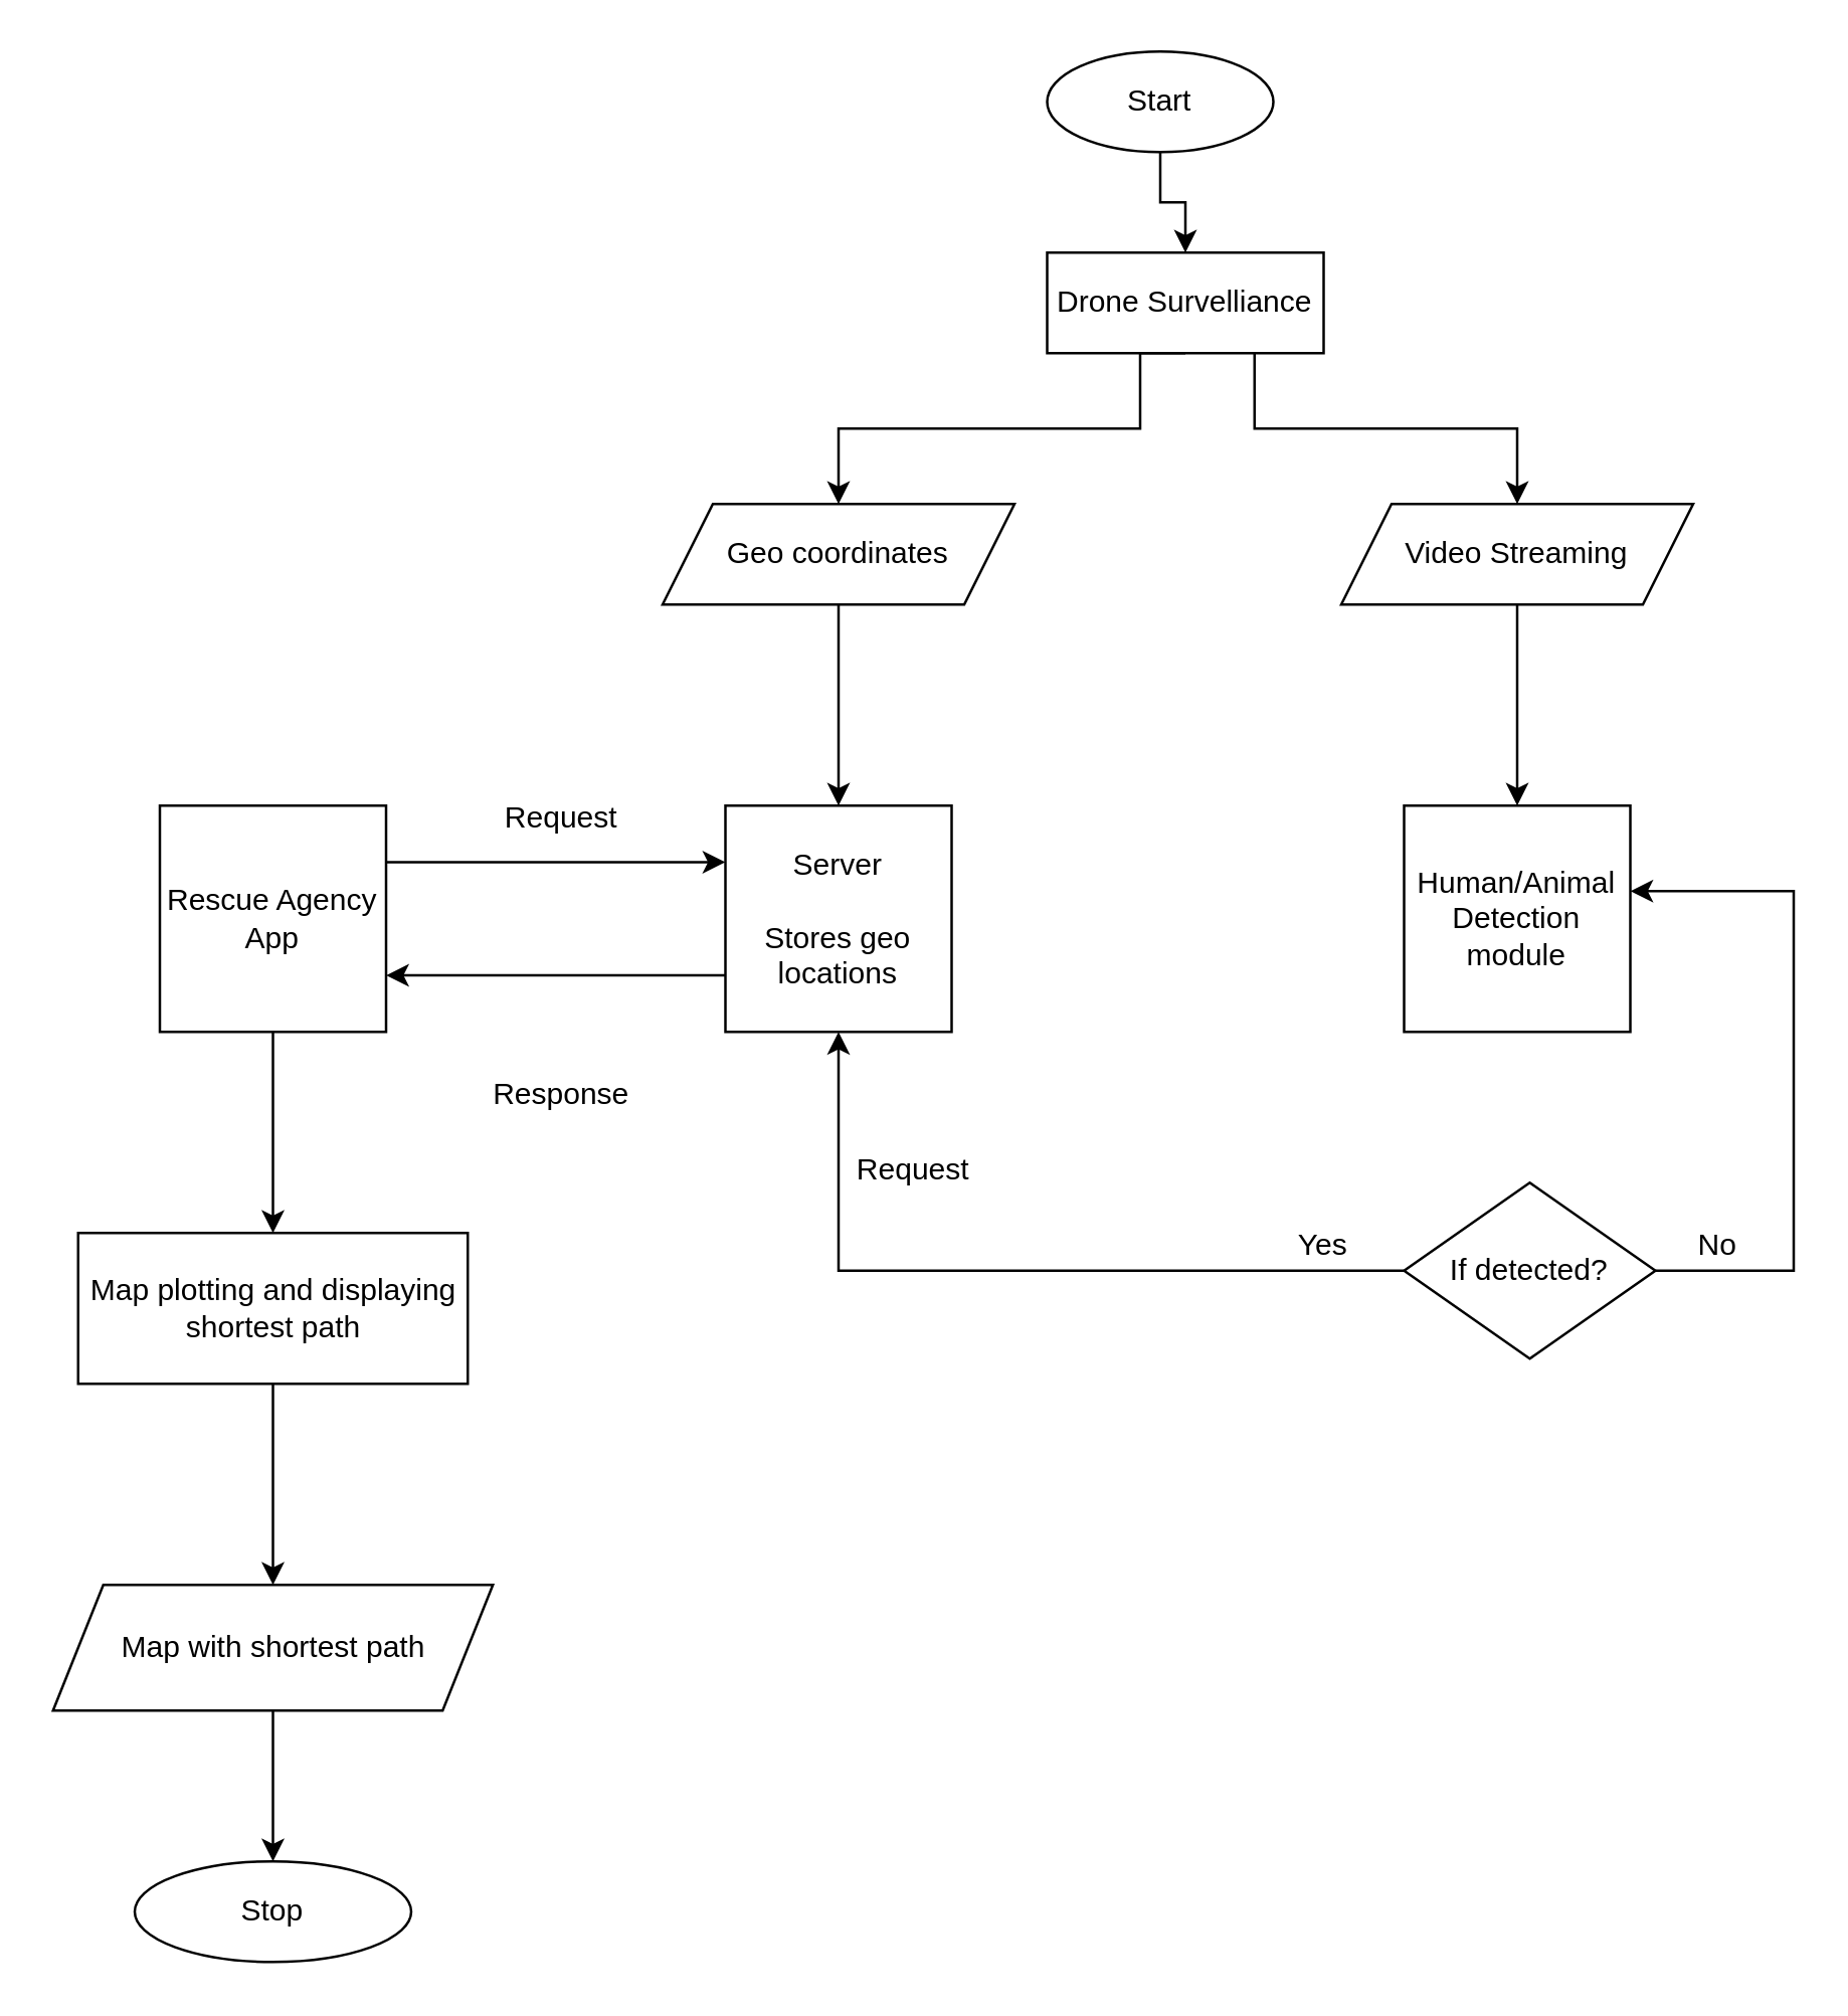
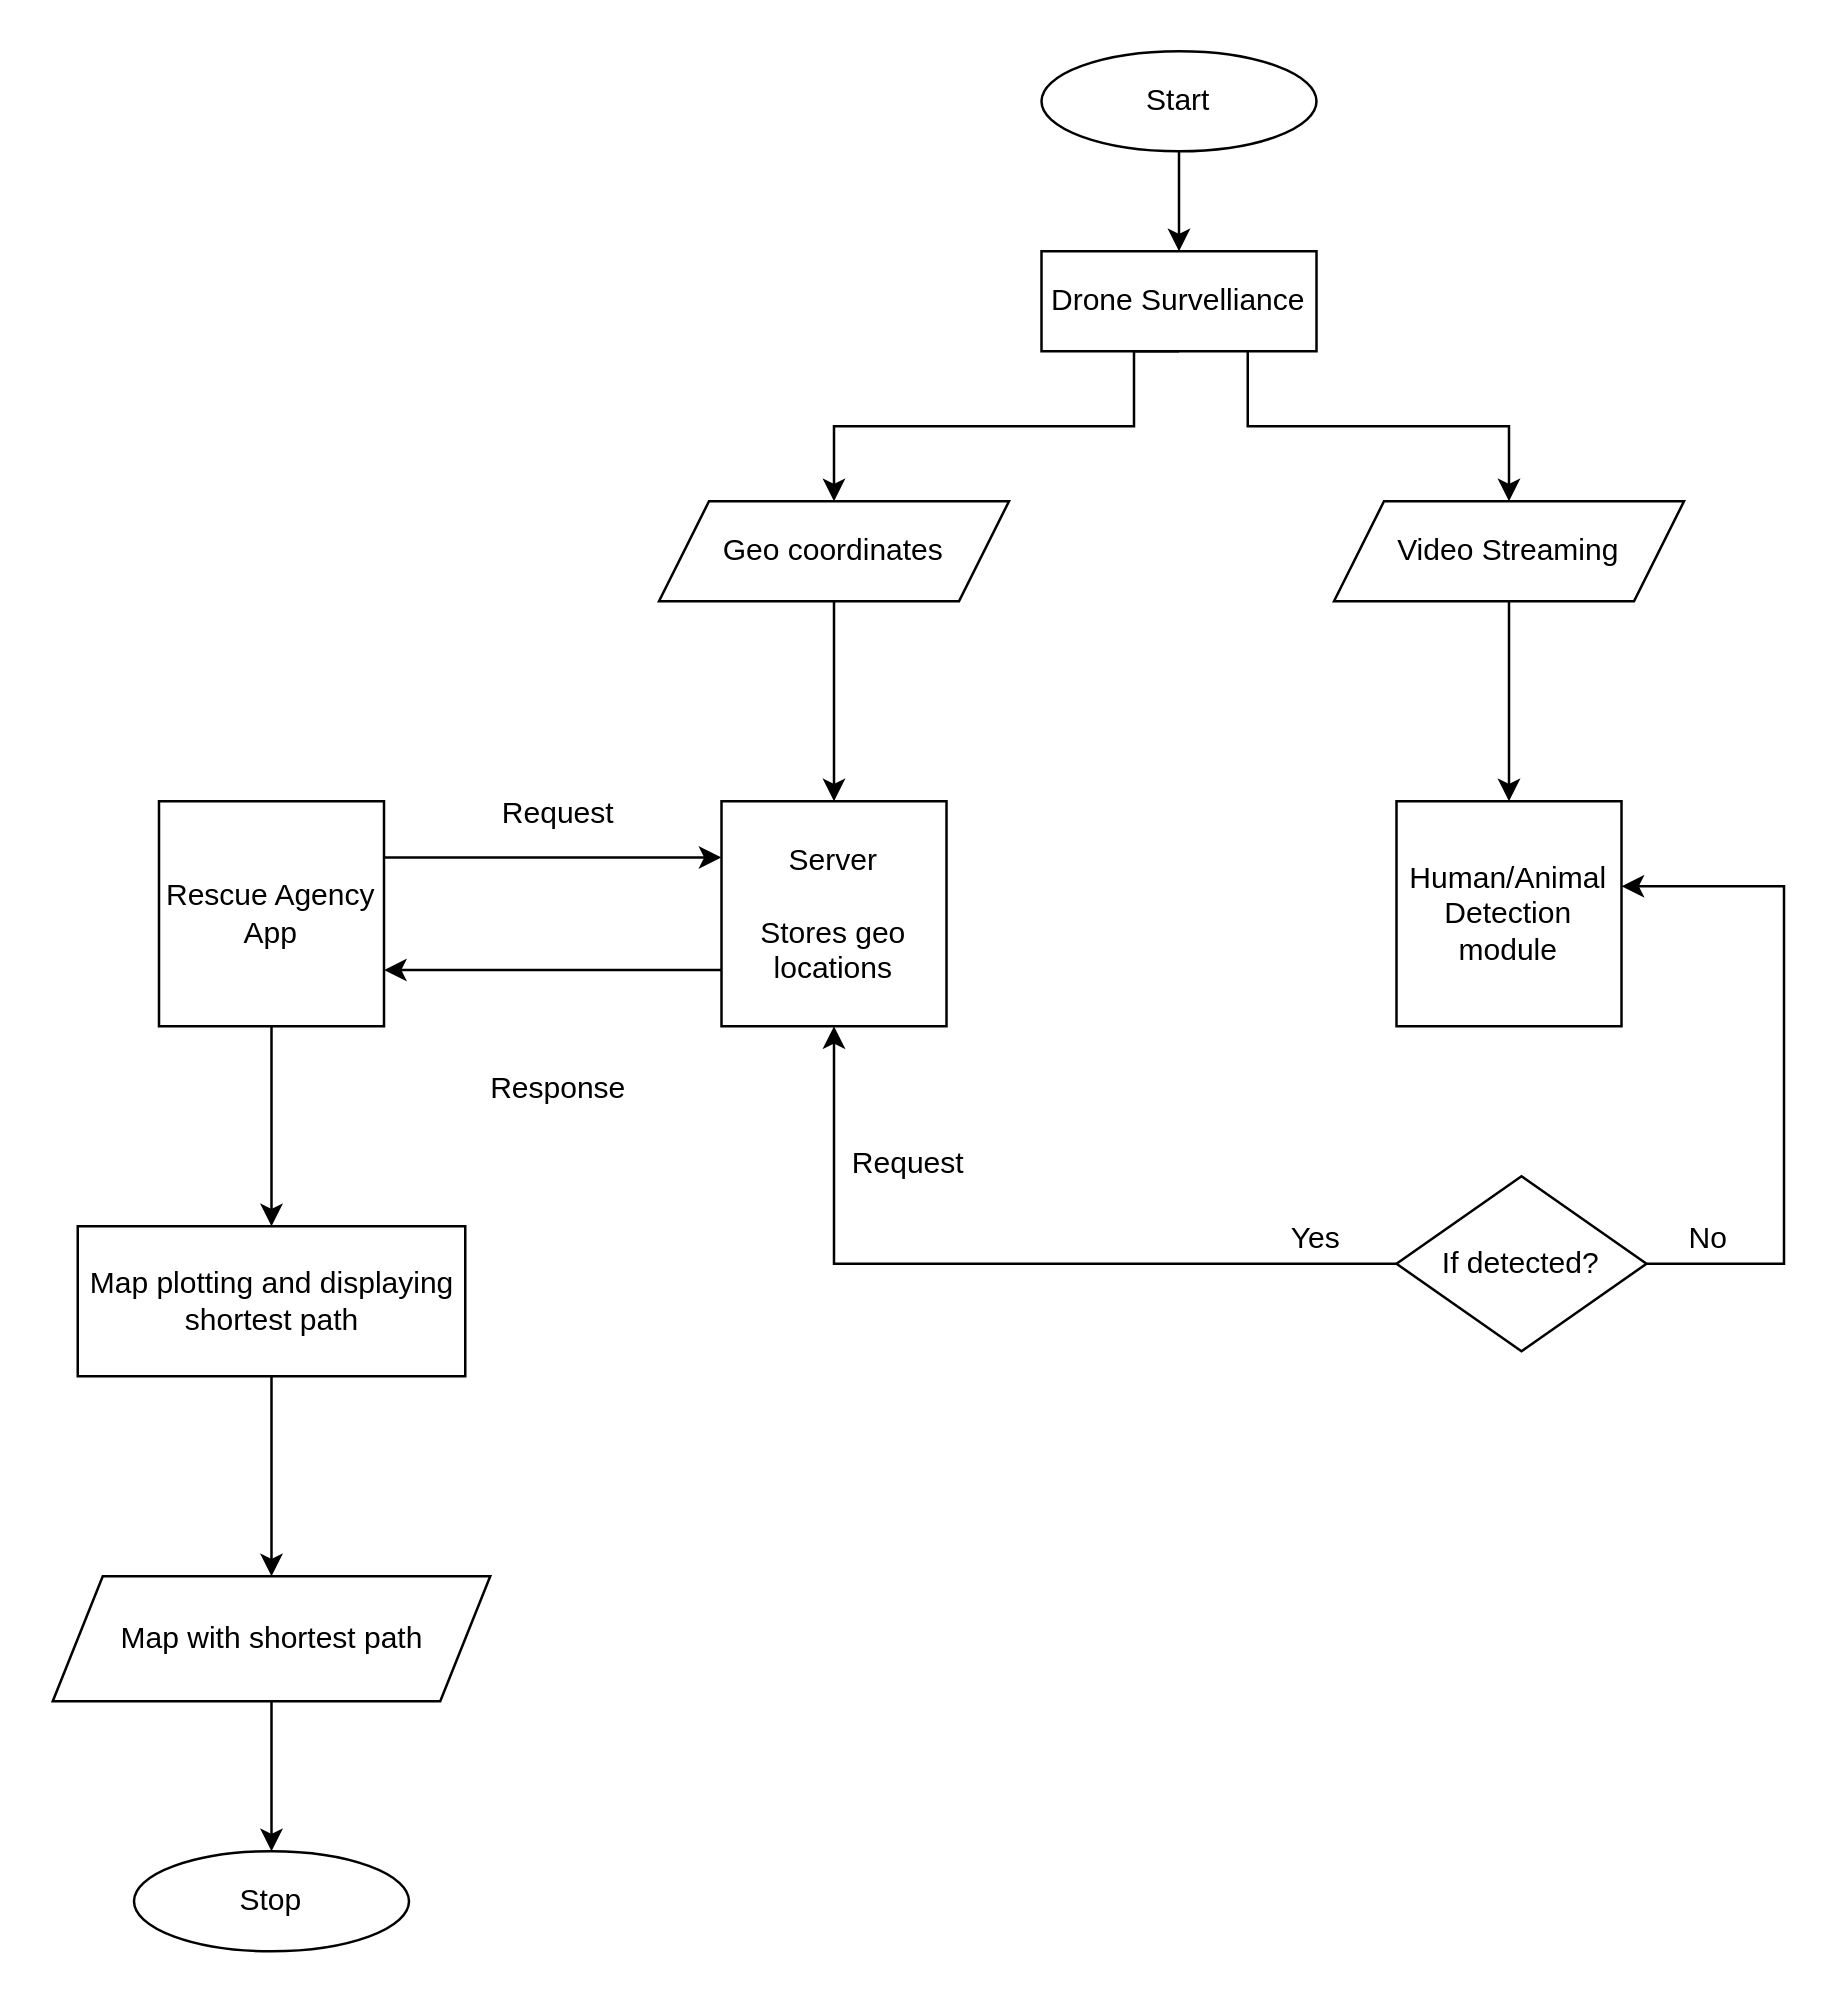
  <mxCell id="0" />
  <mxCell id="1" parent="0" />
  <mxCell id="2" style="edgeStyle=orthogonalEdgeStyle;rounded=0;orthogonalLoop=1;jettySize=auto;html=1;exitX=0.5;exitY=1;exitDx=0;exitDy=0;entryX=0.5;entryY=0;entryDx=0;entryDy=0;" edge="1" parent="1" source="3" target="8"><mxGeometry relative="1" as="geometry" /></mxCell>
- <mxCell id="3" value="Start" style="ellipse;whiteSpace=wrap;html=1;" vertex="1" parent="1"><mxGeometry x="416" y="20" width="90" height="40" as="geometry" /></mxCell>
+ <mxCell id="3" value="Start" style="ellipse;whiteSpace=wrap;html=1;" vertex="1" parent="1"><mxGeometry x="416" y="20" width="110" height="40" as="geometry" /></mxCell>
  <mxCell id="4" style="edgeStyle=orthogonalEdgeStyle;rounded=0;orthogonalLoop=1;jettySize=auto;html=1;exitX=0.5;exitY=1;exitDx=0;exitDy=0;" edge="1" parent="1" source="5" target="12"><mxGeometry relative="1" as="geometry" /></mxCell>
  <mxCell id="5" value="Geo coordinates" style="shape=parallelogram;perimeter=parallelogramPerimeter;whiteSpace=wrap;html=1;fixedSize=1;" vertex="1" parent="1"><mxGeometry x="263" y="200" width="140" height="40" as="geometry" /></mxCell>
  <mxCell id="6" style="edgeStyle=orthogonalEdgeStyle;rounded=0;orthogonalLoop=1;jettySize=auto;html=1;exitX=0.5;exitY=1;exitDx=0;exitDy=0;entryX=0.5;entryY=0;entryDx=0;entryDy=0;" edge="1" parent="1" source="8" target="5"><mxGeometry relative="1" as="geometry"><Array as="points"><mxPoint x="453" y="140" /><mxPoint x="453" y="170" /><mxPoint x="333" y="170" /></Array></mxGeometry></mxCell>
  <mxCell id="7" style="edgeStyle=orthogonalEdgeStyle;rounded=0;orthogonalLoop=1;jettySize=auto;html=1;exitX=0.75;exitY=1;exitDx=0;exitDy=0;entryX=0.5;entryY=0;entryDx=0;entryDy=0;" edge="1" parent="1" source="8" target="10"><mxGeometry relative="1" as="geometry" /></mxCell>
  <mxCell id="8" value="Drone Survelliance" style="rounded=0;whiteSpace=wrap;html=1;" vertex="1" parent="1"><mxGeometry x="416" y="100" width="110" height="40" as="geometry" /></mxCell>
  <mxCell id="9" style="edgeStyle=orthogonalEdgeStyle;rounded=0;orthogonalLoop=1;jettySize=auto;html=1;entryX=0.5;entryY=0;entryDx=0;entryDy=0;" edge="1" parent="1" source="10" target="13"><mxGeometry relative="1" as="geometry" /></mxCell>
  <mxCell id="10" value="Video Streaming" style="shape=parallelogram;perimeter=parallelogramPerimeter;whiteSpace=wrap;html=1;fixedSize=1;" vertex="1" parent="1"><mxGeometry x="533" y="200" width="140" height="40" as="geometry" /></mxCell>
  <mxCell id="11" style="edgeStyle=orthogonalEdgeStyle;rounded=0;orthogonalLoop=1;jettySize=auto;html=1;exitX=0;exitY=0.75;exitDx=0;exitDy=0;entryX=1;entryY=0.75;entryDx=0;entryDy=0;" edge="1" parent="1" source="12" target="22"><mxGeometry relative="1" as="geometry" /></mxCell>
  <mxCell id="12" value="Server&lt;div&gt;&lt;br&gt;&lt;/div&gt;&lt;div&gt;Stores geo locations&lt;/div&gt;" style="whiteSpace=wrap;html=1;aspect=fixed;" vertex="1" parent="1"><mxGeometry x="288" y="320" width="90" height="90" as="geometry" /></mxCell>
  <mxCell id="13" value="Human/Animal Detection module" style="whiteSpace=wrap;html=1;aspect=fixed;" vertex="1" parent="1"><mxGeometry x="558" y="320" width="90" height="90" as="geometry" /></mxCell>
  <mxCell id="14" style="edgeStyle=orthogonalEdgeStyle;rounded=0;orthogonalLoop=1;jettySize=auto;html=1;exitX=0;exitY=0.5;exitDx=0;exitDy=0;entryX=0.5;entryY=1;entryDx=0;entryDy=0;" edge="1" parent="1" source="15" target="12"><mxGeometry relative="1" as="geometry" /></mxCell>
  <mxCell id="15" value="If detected?" style="rhombus;whiteSpace=wrap;html=1;" vertex="1" parent="1"><mxGeometry x="558" y="470" width="100" height="70" as="geometry" /></mxCell>
  <mxCell id="16" value="Request" style="text;html=1;align=center;verticalAlign=middle;whiteSpace=wrap;rounded=0;" vertex="1" parent="1"><mxGeometry x="333" y="450" width="60" height="30" as="geometry" /></mxCell>
  <mxCell id="17" value="Yes" style="text;html=1;align=center;verticalAlign=middle;whiteSpace=wrap;rounded=0;" vertex="1" parent="1"><mxGeometry x="496" y="480" width="60" height="30" as="geometry" /></mxCell>
  <mxCell id="18" style="edgeStyle=orthogonalEdgeStyle;rounded=0;orthogonalLoop=1;jettySize=auto;html=1;entryX=1;entryY=0.378;entryDx=0;entryDy=0;entryPerimeter=0;" edge="1" parent="1" source="15" target="13"><mxGeometry relative="1" as="geometry"><Array as="points"><mxPoint x="713" y="505" /><mxPoint x="713" y="354" /></Array></mxGeometry></mxCell>
  <mxCell id="19" value="No" style="text;html=1;align=center;verticalAlign=middle;whiteSpace=wrap;rounded=0;" vertex="1" parent="1"><mxGeometry x="653" y="480" width="60" height="30" as="geometry" /></mxCell>
  <mxCell id="20" style="edgeStyle=orthogonalEdgeStyle;rounded=0;orthogonalLoop=1;jettySize=auto;html=1;exitX=1;exitY=0.25;exitDx=0;exitDy=0;entryX=0;entryY=0.25;entryDx=0;entryDy=0;" edge="1" parent="1" source="22" target="12"><mxGeometry relative="1" as="geometry" /></mxCell>
  <mxCell id="21" value="" style="edgeStyle=orthogonalEdgeStyle;rounded=0;orthogonalLoop=1;jettySize=auto;html=1;" edge="1" parent="1" source="22" target="26"><mxGeometry relative="1" as="geometry" /></mxCell>
  <mxCell id="22" value="Rescue Agency App" style="whiteSpace=wrap;html=1;aspect=fixed;" vertex="1" parent="1"><mxGeometry x="63" y="320" width="90" height="90" as="geometry" /></mxCell>
  <mxCell id="23" value="Request" style="text;html=1;align=center;verticalAlign=middle;whiteSpace=wrap;rounded=0;" vertex="1" parent="1"><mxGeometry x="193" y="310" width="60" height="30" as="geometry" /></mxCell>
  <mxCell id="24" value="Response" style="text;html=1;align=center;verticalAlign=middle;whiteSpace=wrap;rounded=0;" vertex="1" parent="1"><mxGeometry x="193" y="420" width="60" height="30" as="geometry" /></mxCell>
  <mxCell id="25" value="" style="edgeStyle=orthogonalEdgeStyle;rounded=0;orthogonalLoop=1;jettySize=auto;html=1;" edge="1" parent="1" source="26" target="28"><mxGeometry relative="1" as="geometry" /></mxCell>
  <mxCell id="26" value="Map plotting and displaying shortest path" style="rounded=0;whiteSpace=wrap;html=1;" vertex="1" parent="1"><mxGeometry x="30.5" y="490" width="155" height="60" as="geometry" /></mxCell>
  <mxCell id="27" value="" style="edgeStyle=orthogonalEdgeStyle;rounded=0;orthogonalLoop=1;jettySize=auto;html=1;" edge="1" parent="1" source="28" target="29"><mxGeometry relative="1" as="geometry" /></mxCell>
  <mxCell id="28" value="Map with shortest path" style="shape=parallelogram;perimeter=parallelogramPerimeter;whiteSpace=wrap;html=1;fixedSize=1;" vertex="1" parent="1"><mxGeometry x="20.5" y="630" width="175" height="50" as="geometry" /></mxCell>
  <mxCell id="29" value="Stop" style="ellipse;whiteSpace=wrap;html=1;" vertex="1" parent="1"><mxGeometry x="53" y="740" width="110" height="40" as="geometry" /></mxCell>
